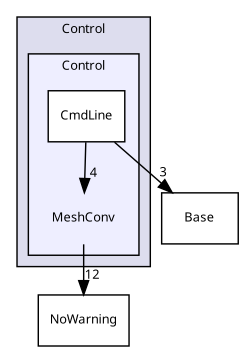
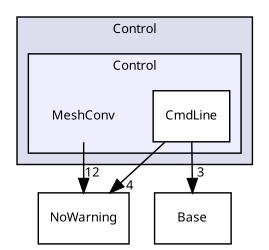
  digraph {
    compound=true
    node [fontname="sans-serif" fontsize=9 shape=box]
    edge [labeldistance=1.5 labelfontname="sans-serif" labelfontsize=9]
    n1 [label=MeshConv shape=plaintext]
    n2 [color=black fillcolor=white label=CmdLine style=filled]
    n3 [label=NoWarning]
    n4 [label=Base]
    subgraph cluster_1 {
      bgcolor="#ddddee"
      fontname="sans-serif"
      fontsize=9
      label=Control
      pencolor=black
      subgraph cluster_2 {
        bgcolor="#eeeeff"
        fontname="sans-serif"
        fontsize=9
        label=Control
        pencolor=black
        n1
        n2
      }
    }
    n1 -> n3 [headlabel=12]
-   n2 -> n1 [headlabel=4]
+   n2 -> n3 [headlabel=4]
    n2 -> n4 [headlabel=3]
  }
